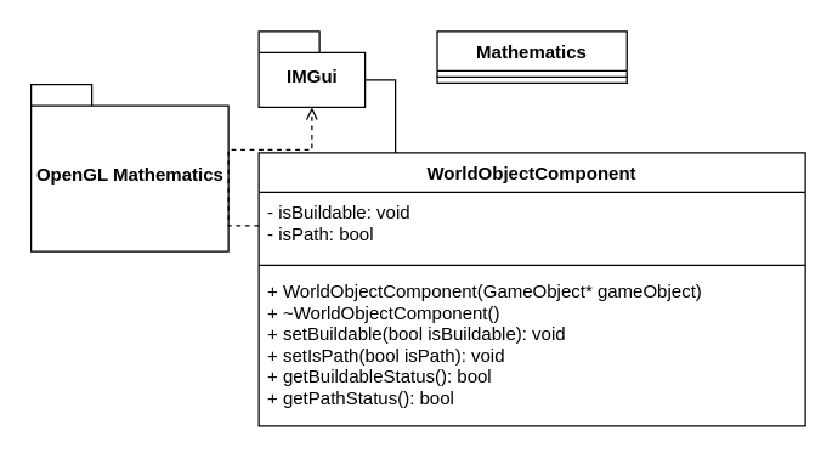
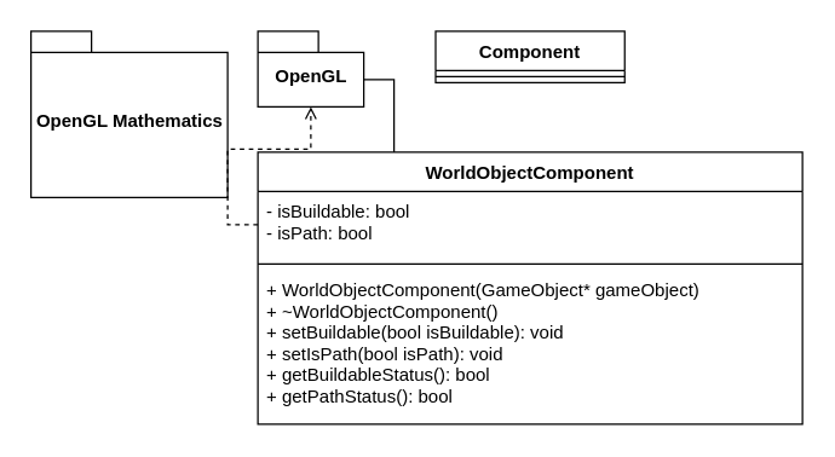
  <mxCell id="0" />
  <mxCell id="1" parent="0" />
  <mxCell id="2" style="edgeStyle=orthogonalEdgeStyle;rounded=0;orthogonalLoop=1;jettySize=auto;html=1;exitX=0.25;exitY=0;exitDx=0;exitDy=0;entryX=0;entryY=0;entryDx=70;entryDy=32;entryPerimeter=0;endArrow=none;endFill=0;" parent="1" source="3" target="11" edge="1"><mxGeometry relative="1" as="geometry" /></mxCell>
  <mxCell id="3" value="WorldObjectComponent" style="swimlane;fontStyle=1;align=center;verticalAlign=top;childLayout=stackLayout;horizontal=1;startSize=26;horizontalStack=0;resizeParent=1;resizeParentMax=0;resizeLast=0;collapsible=1;marginBottom=0;" parent="1" vertex="1"><mxGeometry x="170" y="100" width="360" height="180" as="geometry" /></mxCell>
- <mxCell id="4" value="- isBuildable: void &#10;- isPath: bool " style="text;strokeColor=none;fillColor=none;align=left;verticalAlign=top;spacingLeft=4;spacingRight=4;overflow=hidden;rotatable=0;points=[[0,0.5],[1,0.5]];portConstraint=eastwest;" parent="3" vertex="1"><mxGeometry y="26" width="360" height="44" as="geometry" /></mxCell>
+ <mxCell id="4" value="- isBuildable: bool &#10;- isPath: bool " style="text;strokeColor=none;fillColor=none;align=left;verticalAlign=top;spacingLeft=4;spacingRight=4;overflow=hidden;rotatable=0;points=[[0,0.5],[1,0.5]];portConstraint=eastwest;" parent="3" vertex="1"><mxGeometry y="26" width="360" height="44" as="geometry" /></mxCell>
  <mxCell id="5" value="" style="line;strokeWidth=1;fillColor=none;align=left;verticalAlign=middle;spacingTop=-1;spacingLeft=3;spacingRight=3;rotatable=0;labelPosition=right;points=[];portConstraint=eastwest;" parent="3" vertex="1"><mxGeometry y="70" width="360" height="8" as="geometry" /></mxCell>
  <mxCell id="6" value="+ WorldObjectComponent(GameObject* gameObject)&#10;+ ~WorldObjectComponent()&#10;+ setBuildable(bool isBuildable): void &#10;+ setIsPath(bool isPath): void &#10;+ getBuildableStatus(): bool &#10;+ getPathStatus(): bool " style="text;strokeColor=none;fillColor=none;align=left;verticalAlign=top;spacingLeft=4;spacingRight=4;overflow=hidden;rotatable=0;points=[[0,0.5],[1,0.5]];portConstraint=eastwest;fontStyle=0" parent="3" vertex="1"><mxGeometry y="78" width="360" height="102" as="geometry" /></mxCell>
- <mxCell id="7" value="Mathematics" style="swimlane;fontStyle=1;align=center;verticalAlign=top;childLayout=stackLayout;horizontal=1;startSize=26;horizontalStack=0;resizeParent=1;resizeParentMax=0;resizeLast=0;collapsible=1;marginBottom=0;" parent="1" vertex="1"><mxGeometry x="287.5" y="20" width="125" height="34" as="geometry" /></mxCell>
+ <mxCell id="7" value="Component" style="swimlane;fontStyle=1;align=center;verticalAlign=top;childLayout=stackLayout;horizontal=1;startSize=26;horizontalStack=0;resizeParent=1;resizeParentMax=0;resizeLast=0;collapsible=1;marginBottom=0;" parent="1" vertex="1"><mxGeometry x="287.5" y="20" width="125" height="34" as="geometry" /></mxCell>
  <mxCell id="8" value="" style="line;strokeWidth=1;fillColor=none;align=left;verticalAlign=middle;spacingTop=-1;spacingLeft=3;spacingRight=3;rotatable=0;labelPosition=right;points=[];portConstraint=eastwest;" parent="7" vertex="1"><mxGeometry y="26" width="125" height="8" as="geometry" /></mxCell>
- <mxCell id="9" value="OpenGL Mathematics" style="shape=folder;fontStyle=1;spacingTop=10;tabWidth=40;tabHeight=14;tabPosition=left;html=1;" parent="1" vertex="1"><mxGeometry x="20" y="55" width="130" height="110" as="geometry" /></mxCell>
+ <mxCell id="9" value="OpenGL Mathematics" style="shape=folder;fontStyle=1;spacingTop=10;tabWidth=40;tabHeight=14;tabPosition=left;html=1;" parent="1" vertex="1"><mxGeometry x="20" y="20" width="130" height="110" as="geometry" /></mxCell>
  <mxCell id="10" style="edgeStyle=orthogonalEdgeStyle;rounded=0;orthogonalLoop=1;jettySize=auto;html=1;exitX=0;exitY=0.5;exitDx=0;exitDy=0;endArrow=open;endFill=0;dashed=1;" parent="1" source="4" target="11" edge="1"><mxGeometry relative="1" as="geometry" /></mxCell>
- <mxCell id="11" value="IMGui" style="shape=folder;fontStyle=1;spacingTop=10;tabWidth=40;tabHeight=14;tabPosition=left;html=1;" parent="1" vertex="1"><mxGeometry x="170" y="20" width="70" height="50" as="geometry" /></mxCell>
+ <mxCell id="11" value="OpenGL" style="shape=folder;fontStyle=1;spacingTop=10;tabWidth=40;tabHeight=14;tabPosition=left;html=1;" parent="1" vertex="1"><mxGeometry x="170" y="20" width="70" height="50" as="geometry" /></mxCell>
